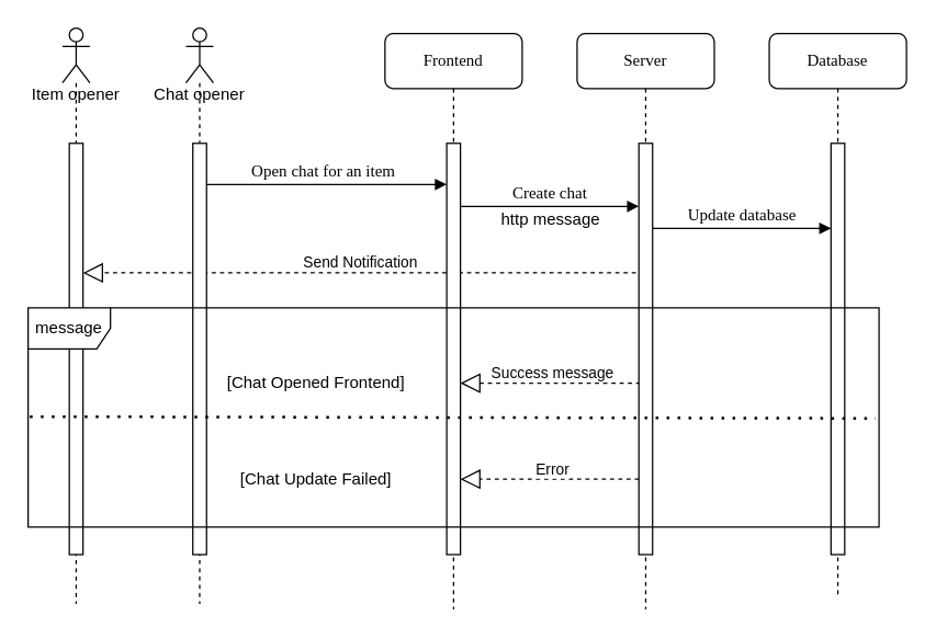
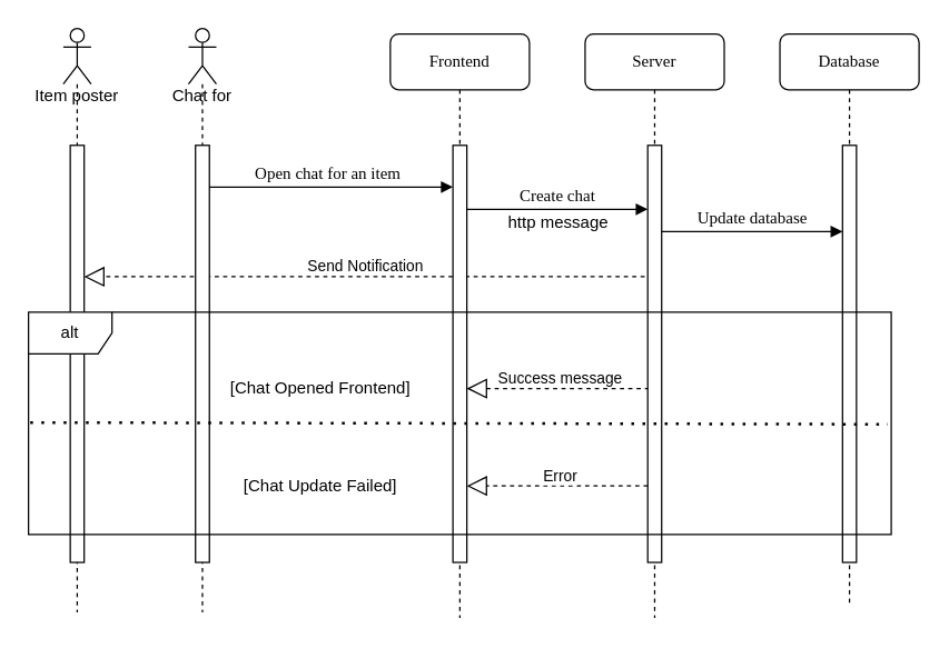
  <mxCell id="0" />
  <mxCell id="1" parent="0" />
  <mxCell id="2" value="" style="endArrow=block;dashed=1;endFill=0;endSize=12;html=1;rounded=0;" edge="1" parent="1"><mxGeometry width="160" relative="1" as="geometry"><mxPoint x="466" y="279" as="sourcePoint" /><mxPoint x="335" y="279" as="targetPoint" /></mxGeometry></mxCell>
  <mxCell id="3" value="Success message" style="edgeLabel;html=1;align=center;verticalAlign=middle;resizable=0;points=[];" connectable="0" vertex="1" parent="2"><mxGeometry x="-0.002" y="1" relative="1" as="geometry"><mxPoint y="-9" as="offset" /></mxGeometry></mxCell>
  <mxCell id="4" value="" style="endArrow=block;dashed=1;endFill=0;endSize=12;html=1;rounded=0;exitX=0.433;exitY=0.25;exitDx=0;exitDy=0;exitPerimeter=0;" edge="1" parent="1"><mxGeometry width="160" relative="1" as="geometry"><mxPoint x="474.83" y="198.5" as="sourcePoint" /><mxPoint x="60" y="198.5" as="targetPoint" /></mxGeometry></mxCell>
  <mxCell id="5" value="Send Notification" style="edgeLabel;html=1;align=center;verticalAlign=middle;resizable=0;points=[];" connectable="0" vertex="1" parent="4"><mxGeometry x="0.025" y="2" relative="1" as="geometry"><mxPoint y="-10" as="offset" /></mxGeometry></mxCell>
  <mxCell id="6" value="" style="shape=umlLifeline;perimeter=lifelinePerimeter;whiteSpace=wrap;html=1;container=1;dropTarget=0;collapsible=0;recursiveResize=0;outlineConnect=0;portConstraint=eastwest;newEdgeStyle={&quot;curved&quot;:0,&quot;rounded&quot;:0};participant=umlActor;size=40;" vertex="1" parent="1"><mxGeometry x="45" y="20" width="20" height="420" as="geometry" /></mxCell>
  <mxCell id="7" value="" style="shape=umlLifeline;perimeter=lifelinePerimeter;whiteSpace=wrap;html=1;container=1;dropTarget=0;collapsible=0;recursiveResize=0;outlineConnect=0;portConstraint=eastwest;newEdgeStyle={&quot;curved&quot;:0,&quot;rounded&quot;:0};participant=umlActor;" vertex="1" parent="1"><mxGeometry x="135" y="20" width="20" height="420" as="geometry" /></mxCell>
  <mxCell id="8" value="Frontend" style="shape=umlLifeline;perimeter=lifelinePerimeter;whiteSpace=wrap;html=1;container=1;collapsible=0;recursiveResize=0;outlineConnect=0;rounded=1;shadow=0;comic=0;labelBackgroundColor=none;strokeWidth=1;fontFamily=Verdana;fontSize=12;align=center;" vertex="1" parent="1"><mxGeometry x="280" y="24" width="100" height="420" as="geometry" /></mxCell>
  <mxCell id="9" value="" style="html=1;points=[];perimeter=orthogonalPerimeter;rounded=0;shadow=0;comic=0;labelBackgroundColor=none;strokeWidth=1;fontFamily=Verdana;fontSize=12;align=center;" vertex="1" parent="8"><mxGeometry x="45" y="80" width="10" height="300" as="geometry" /></mxCell>
  <mxCell id="10" value="Server" style="shape=umlLifeline;perimeter=lifelinePerimeter;whiteSpace=wrap;html=1;container=1;collapsible=0;recursiveResize=0;outlineConnect=0;rounded=1;shadow=0;comic=0;labelBackgroundColor=none;strokeWidth=1;fontFamily=Verdana;fontSize=12;align=center;" vertex="1" parent="1"><mxGeometry x="420" y="24" width="100" height="420" as="geometry" /></mxCell>
  <mxCell id="11" value="" style="html=1;points=[];perimeter=orthogonalPerimeter;rounded=0;shadow=0;comic=0;labelBackgroundColor=none;strokeWidth=1;fontFamily=Verdana;fontSize=12;align=center;fillColor=#FFFFFF;fillStyle=solid;" vertex="1" parent="10"><mxGeometry x="45" y="80" width="10" height="300" as="geometry" /></mxCell>
  <mxCell id="12" value="Database" style="shape=umlLifeline;perimeter=lifelinePerimeter;whiteSpace=wrap;html=1;container=1;collapsible=0;recursiveResize=0;outlineConnect=0;rounded=1;shadow=0;comic=0;labelBackgroundColor=none;strokeWidth=1;fontFamily=Verdana;fontSize=12;align=center;" vertex="1" parent="1"><mxGeometry x="560" y="24" width="100" height="410" as="geometry" /></mxCell>
  <mxCell id="13" value="" style="html=1;points=[];perimeter=orthogonalPerimeter;rounded=0;shadow=0;comic=0;labelBackgroundColor=none;strokeWidth=1;fontFamily=Verdana;fontSize=12;align=center;" vertex="1" parent="1"><mxGeometry x="605" y="104" width="10" height="300" as="geometry" /></mxCell>
  <mxCell id="14" value="Update database" style="html=1;verticalAlign=bottom;endArrow=block;labelBackgroundColor=none;fontFamily=Verdana;fontSize=12;edgeStyle=elbowEdgeStyle;elbow=vertical;" edge="1" parent="1"><mxGeometry relative="1" as="geometry"><mxPoint x="475" y="166" as="sourcePoint" /><Array as="points"><mxPoint x="480" y="166" /></Array><mxPoint x="605" y="166" as="targetPoint" /></mxGeometry></mxCell>
  <mxCell id="15" value="Open chat for an item" style="html=1;verticalAlign=bottom;endArrow=block;labelBackgroundColor=none;fontFamily=Verdana;fontSize=12;edgeStyle=elbowEdgeStyle;elbow=horizontal;exitX=0.667;exitY=0.087;exitDx=0;exitDy=0;exitPerimeter=0;" edge="1" parent="1"><mxGeometry relative="1" as="geometry"><mxPoint x="145" y="134" as="sourcePoint" /><mxPoint x="325" y="134" as="targetPoint" /></mxGeometry></mxCell>
  <mxCell id="16" value="Create chat" style="html=1;verticalAlign=bottom;endArrow=block;entryX=0;entryY=0;labelBackgroundColor=none;fontFamily=Verdana;fontSize=12;edgeStyle=elbowEdgeStyle;elbow=vertical;" edge="1" parent="1"><mxGeometry relative="1" as="geometry"><mxPoint x="335" y="150" as="sourcePoint" /><mxPoint x="465" y="150" as="targetPoint" /></mxGeometry></mxCell>
  <mxCell id="17" value="" style="html=1;points=[];perimeter=orthogonalPerimeter;rounded=0;shadow=0;comic=0;labelBackgroundColor=none;strokeWidth=1;fontFamily=Verdana;fontSize=12;align=center;" vertex="1" parent="1"><mxGeometry x="50" y="104" width="10" height="300" as="geometry" /></mxCell>
- <mxCell id="18" value="Item opener" style="text;strokeColor=none;align=center;fillColor=none;html=1;verticalAlign=middle;whiteSpace=wrap;rounded=0;" vertex="1" parent="1"><mxGeometry y="54" width="70" height="30" as="geometry" x="20" /></mxCell>
+ <mxCell id="18" value="Item poster" style="text;strokeColor=none;align=center;fillColor=none;html=1;verticalAlign=middle;whiteSpace=wrap;rounded=0;" vertex="1" parent="1"><mxGeometry y="54" width="70" height="30" as="geometry" x="20" /></mxCell>
  <mxCell id="19" value="http message" style="text;strokeColor=none;align=center;fillColor=none;html=1;verticalAlign=middle;whiteSpace=wrap;rounded=0;" vertex="1" parent="1"><mxGeometry x="361" y="149" width="80" height="21" as="geometry" /></mxCell>
  <mxCell id="20" value="" style="html=1;points=[];perimeter=orthogonalPerimeter;rounded=0;shadow=0;comic=0;labelBackgroundColor=none;strokeWidth=1;fontFamily=Verdana;fontSize=12;align=center;" vertex="1" parent="1"><mxGeometry x="140" y="104" width="10" height="300" as="geometry" /></mxCell>
- <mxCell id="21" value="Chat opener" style="text;strokeColor=none;align=center;fillColor=none;html=1;verticalAlign=middle;whiteSpace=wrap;rounded=0;" vertex="1" parent="1"><mxGeometry x="110" y="54" width="70" height="30.0" as="geometry" /></mxCell>
- <mxCell id="22" value="message" style="shape=umlFrame;whiteSpace=wrap;html=1;pointerEvents=0;" vertex="1" parent="1"><mxGeometry y="224" width="620" height="160" as="geometry" x="20" /></mxCell>
+ <mxCell id="21" value="Chat for" style="text;strokeColor=none;align=center;fillColor=none;html=1;verticalAlign=middle;whiteSpace=wrap;rounded=0;" vertex="1" parent="1"><mxGeometry x="110" y="54" width="70" height="30.0" as="geometry" /></mxCell>
+ <mxCell id="22" value="alt" style="shape=umlFrame;whiteSpace=wrap;html=1;pointerEvents=0;" vertex="1" parent="1"><mxGeometry y="224" width="620" height="160" as="geometry" x="20" /></mxCell>
  <mxCell id="23" value="" style="endArrow=none;dashed=1;html=1;dashPattern=1 3;strokeWidth=2;rounded=0;exitX=0.002;exitY=0.496;exitDx=0;exitDy=0;exitPerimeter=0;entryX=0.996;entryY=0.504;entryDx=0;entryDy=0;entryPerimeter=0;" edge="1" parent="1" source="22" target="22"><mxGeometry width="50" height="50" relative="1" as="geometry"><mxPoint x="300" y="224" as="sourcePoint" /><mxPoint x="350" y="174" as="targetPoint" /></mxGeometry></mxCell>
  <mxCell id="24" value="[Chat Opened Frontend]" style="text;strokeColor=none;align=center;fillColor=none;html=1;verticalAlign=middle;whiteSpace=wrap;rounded=0;" vertex="1" parent="1"><mxGeometry x="150" y="264" width="160" height="30" as="geometry" /></mxCell>
  <mxCell id="25" value="[Chat Update Failed]" style="text;strokeColor=none;align=center;fillColor=none;html=1;verticalAlign=middle;whiteSpace=wrap;rounded=0;" vertex="1" parent="1"><mxGeometry x="150" y="334" width="160" height="30" as="geometry" /></mxCell>
  <mxCell id="26" value="" style="endArrow=block;dashed=1;endFill=0;endSize=12;html=1;rounded=0;" edge="1" parent="1"><mxGeometry width="160" relative="1" as="geometry"><mxPoint x="465" y="349" as="sourcePoint" /><mxPoint x="335" y="349" as="targetPoint" /></mxGeometry></mxCell>
  <mxCell id="27" value="Error" style="edgeLabel;html=1;align=center;verticalAlign=middle;resizable=0;points=[];" connectable="0" vertex="1" parent="26"><mxGeometry x="-0.002" y="1" relative="1" as="geometry"><mxPoint x="1" y="-9" as="offset" /></mxGeometry></mxCell>
